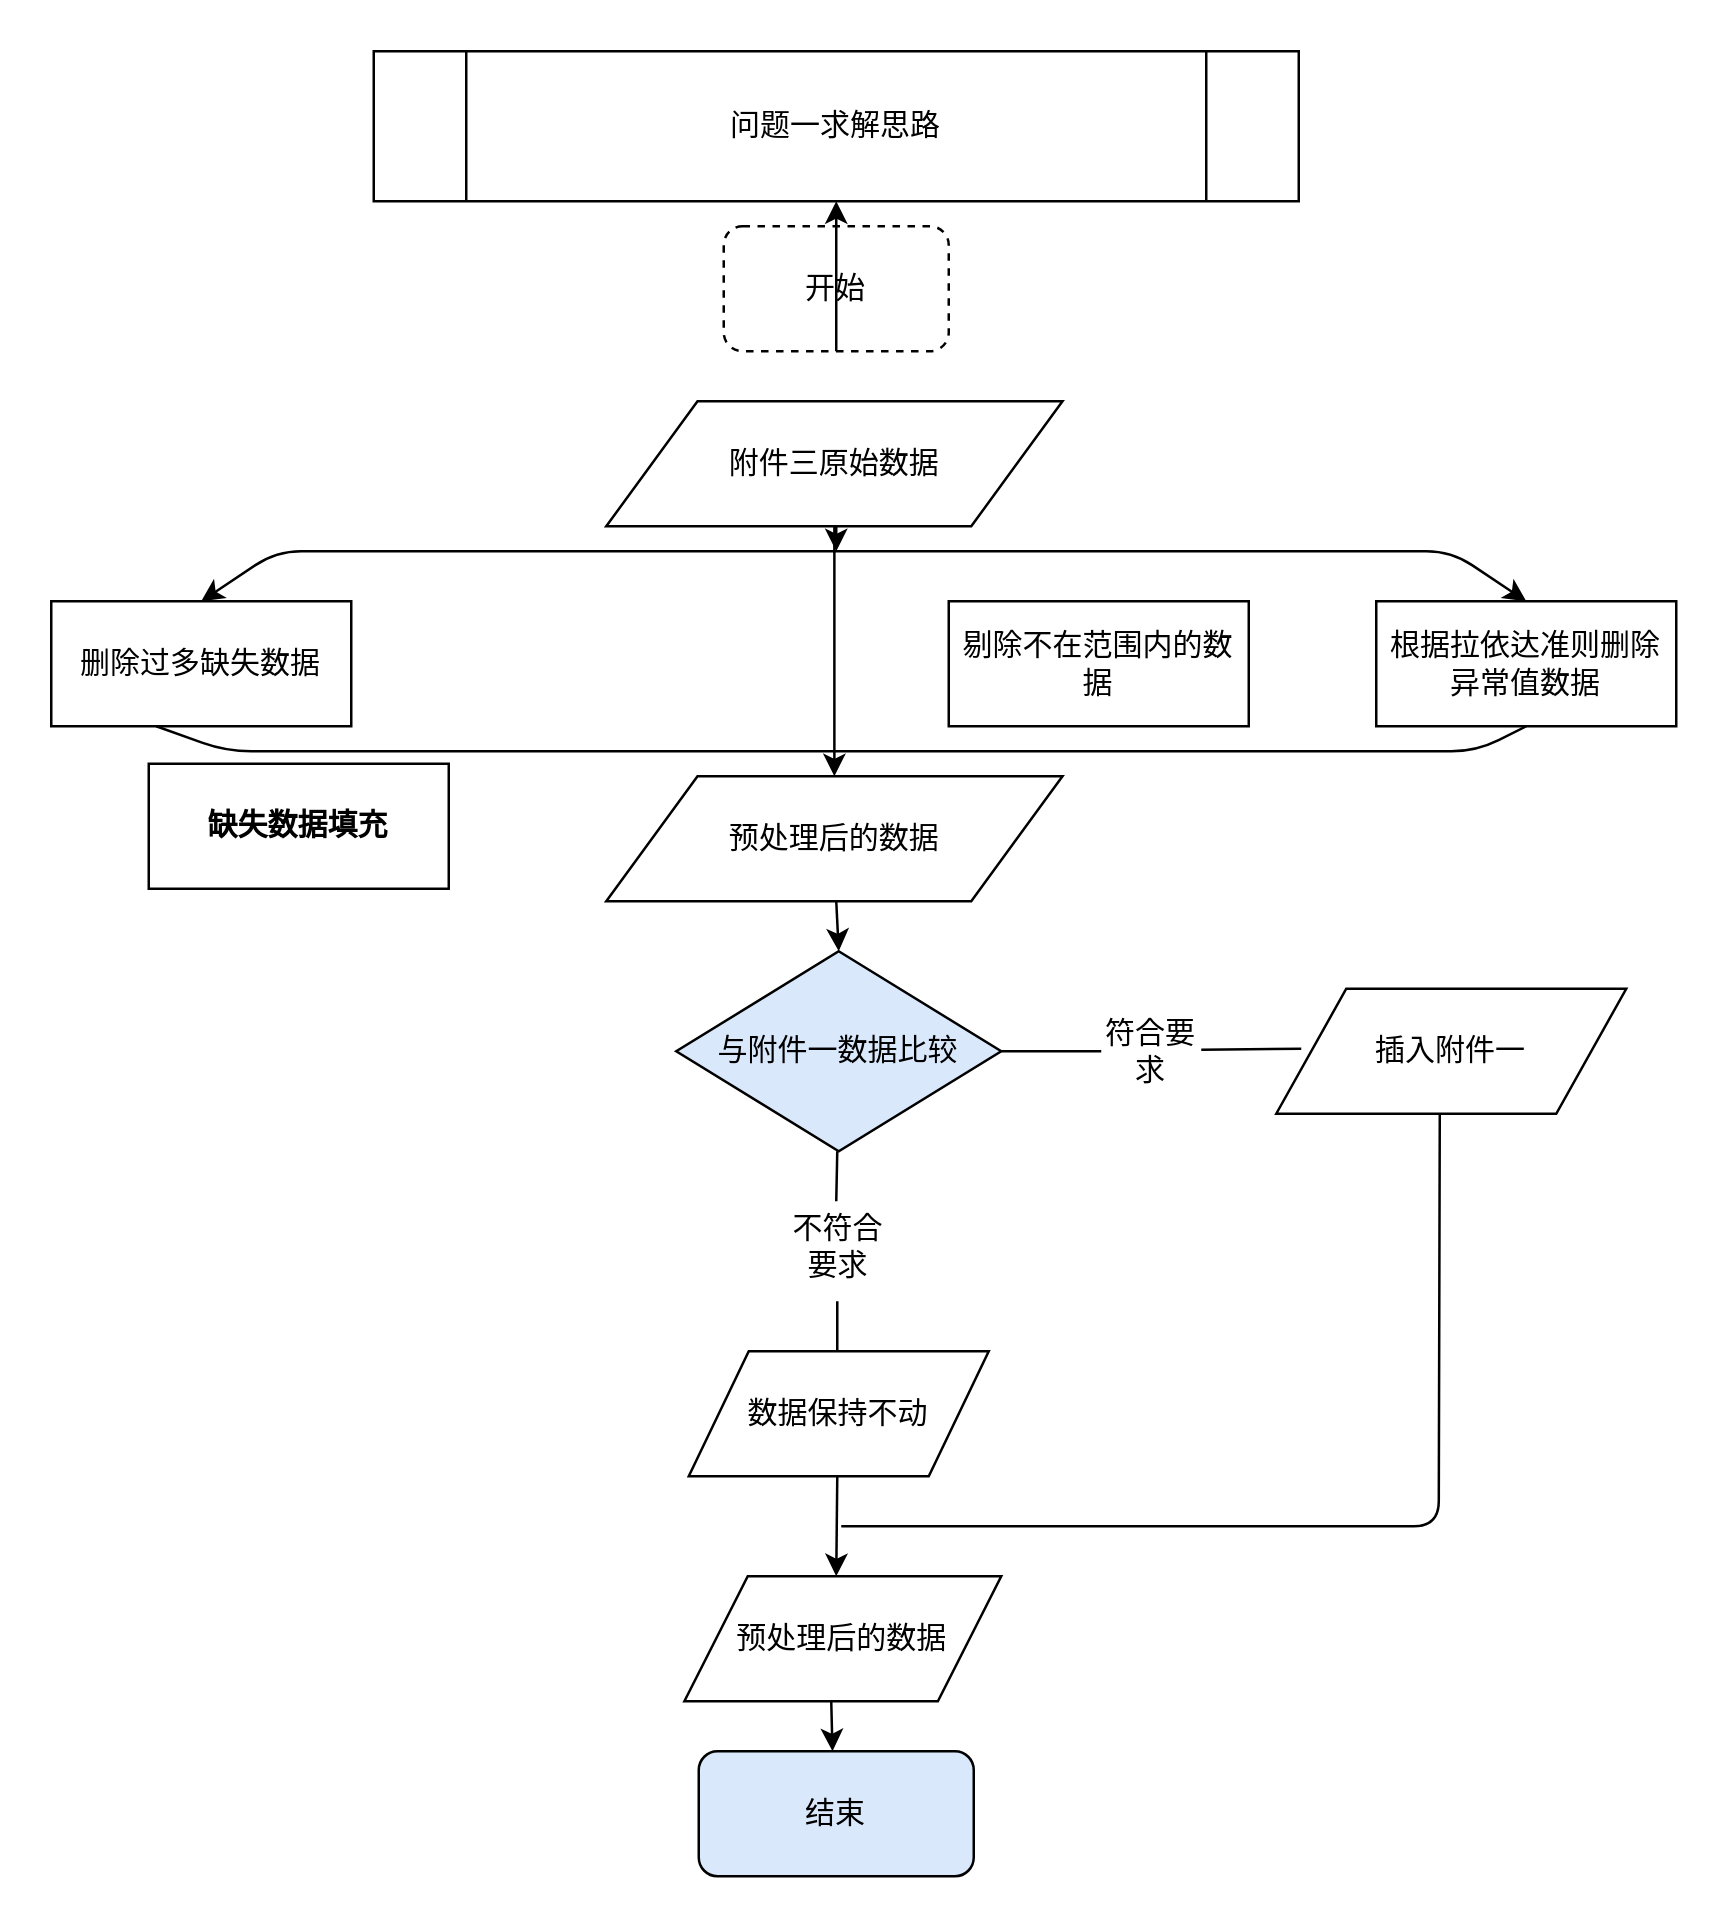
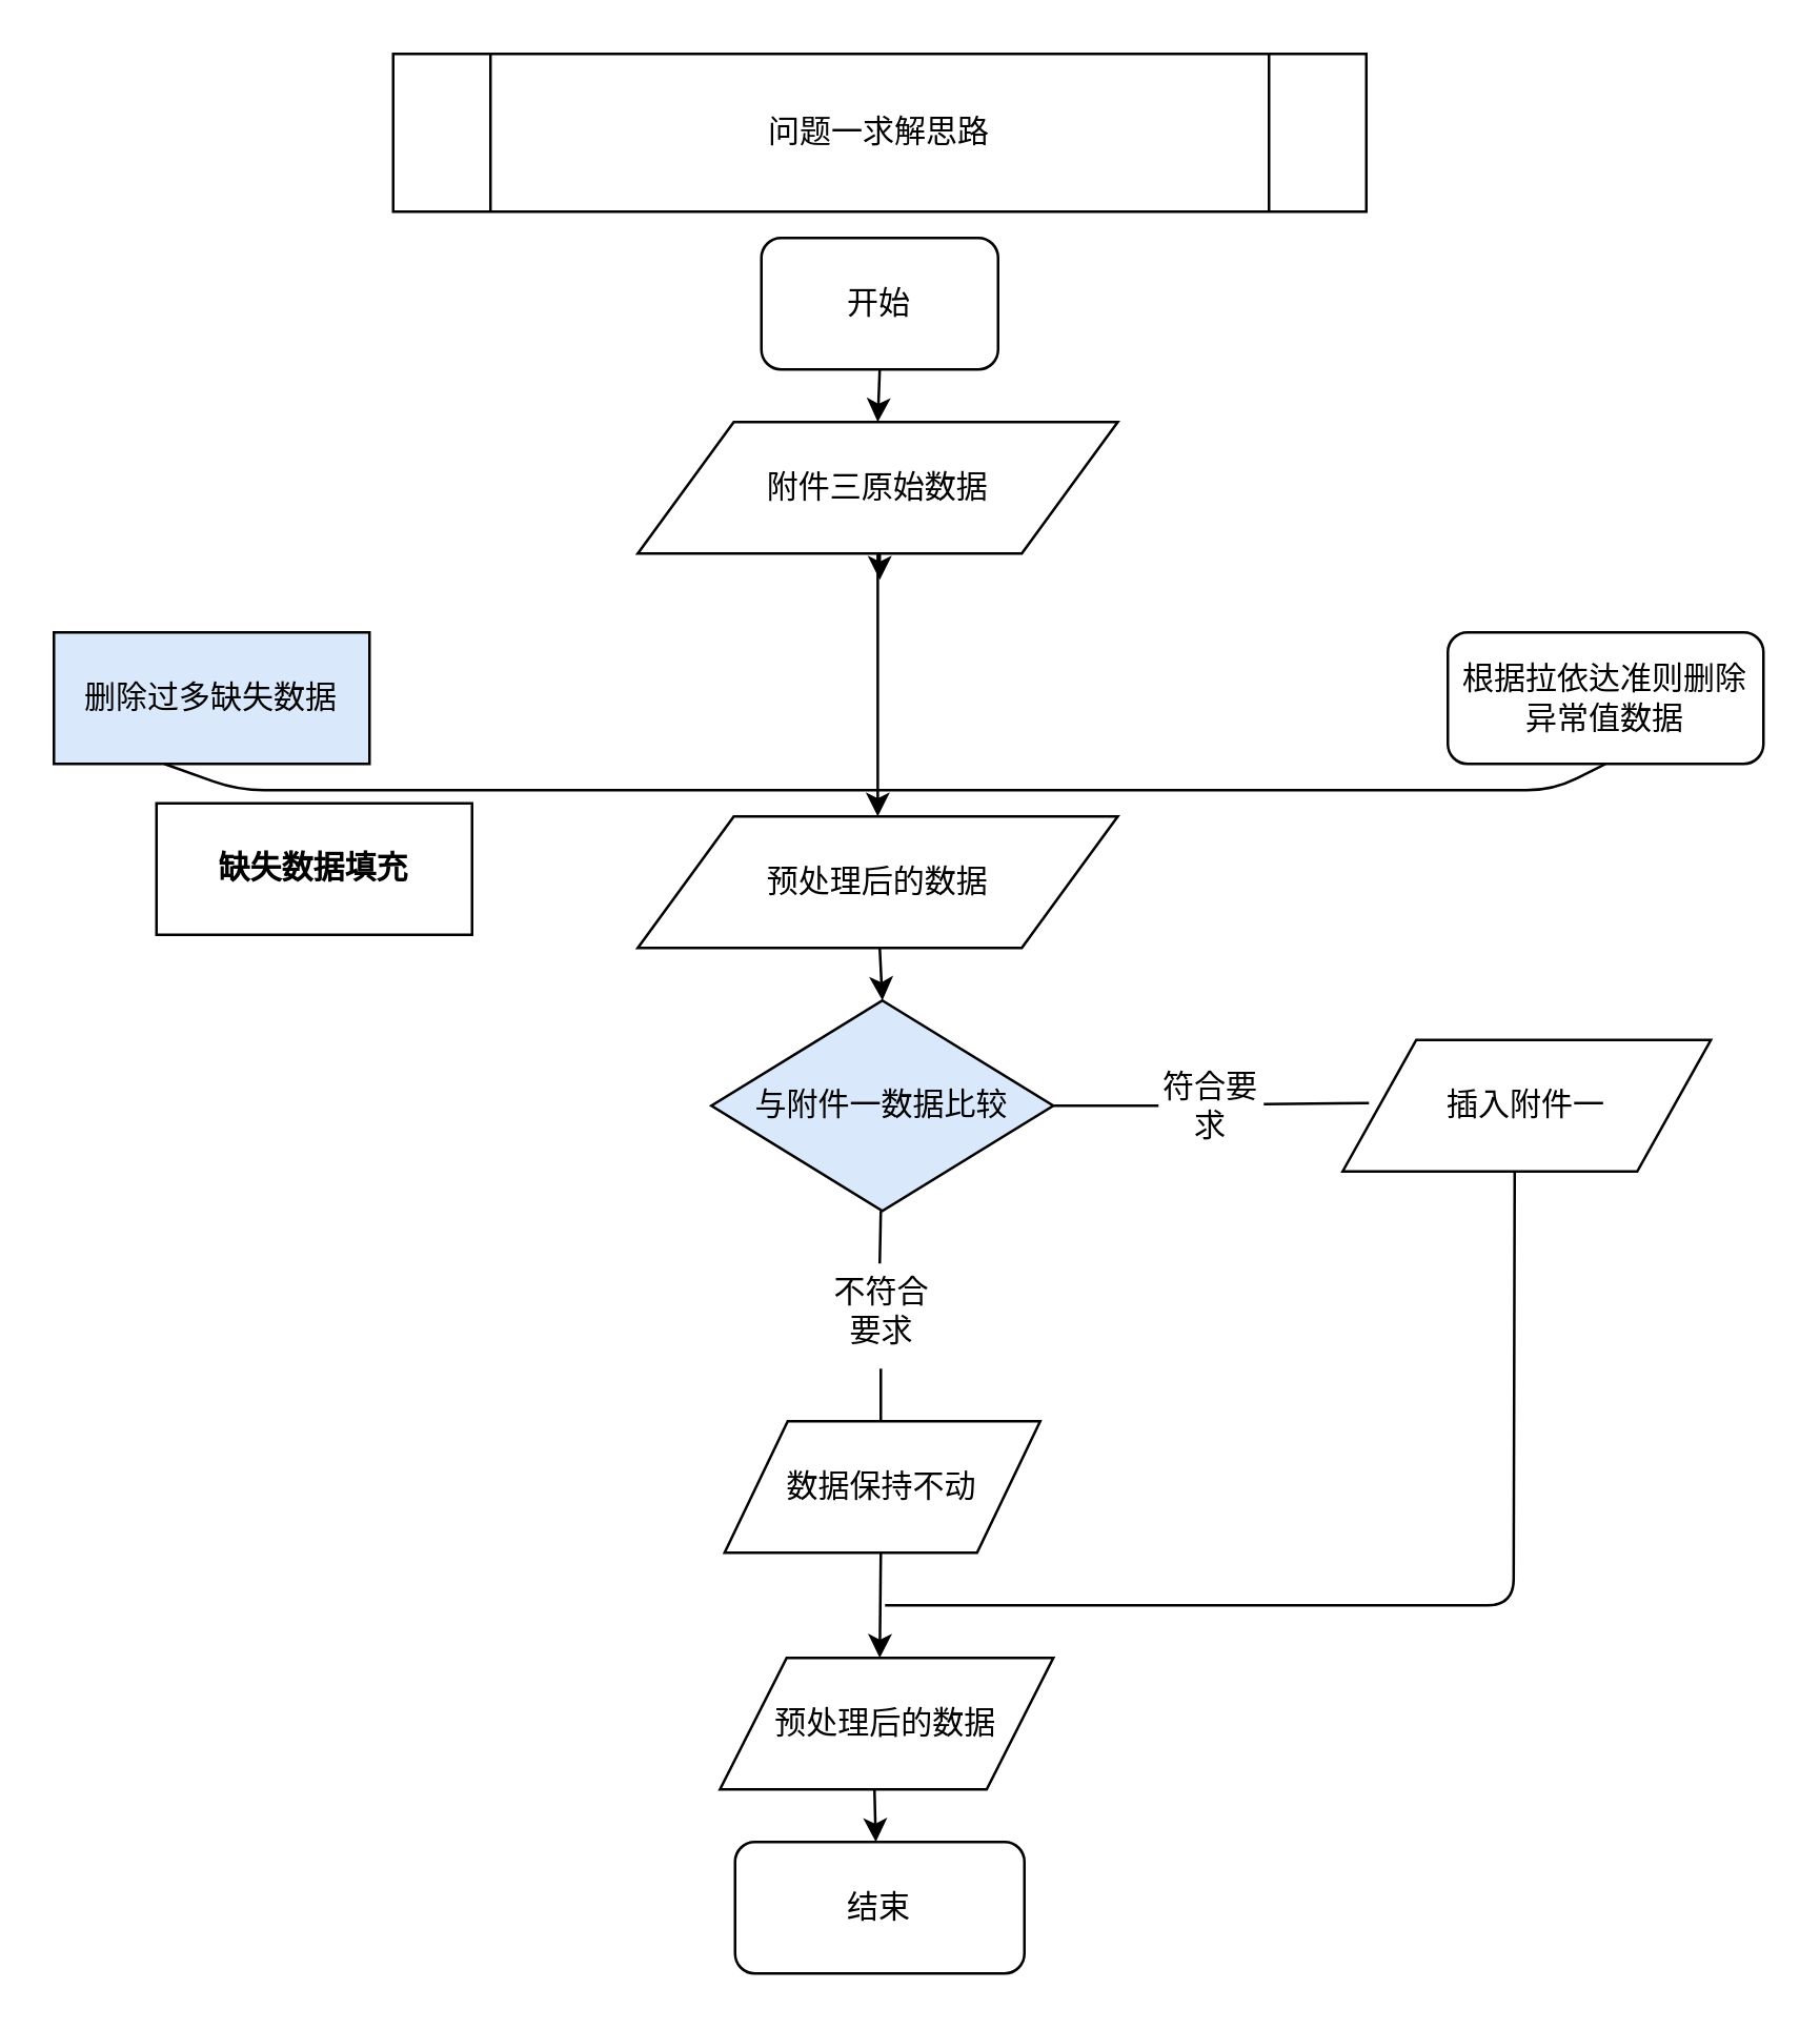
  <mxCell id="0" />
  <mxCell id="1" parent="0" />
  <mxCell id="2" value="问题一求解思路" style="shape=process;whiteSpace=wrap;html=1;backgroundOutline=1;" vertex="1" parent="1"><mxGeometry x="149" y="20" width="370" height="60" as="geometry" /></mxCell>
- <mxCell id="3" value="开始" style="rounded=1;whiteSpace=wrap;html=1;dashed=1;" vertex="1" parent="1"><mxGeometry x="289" y="90" width="90" height="50" as="geometry" /></mxCell>
+ <mxCell id="3" value="开始" style="rounded=1;whiteSpace=wrap;html=1;" vertex="1" parent="1"><mxGeometry x="289" y="90" width="90" height="50" as="geometry" /></mxCell>
  <mxCell id="4" value="" style="edgeStyle=orthogonalEdgeStyle;rounded=0;orthogonalLoop=1;jettySize=auto;html=1;" edge="1" parent="1" source="5" target="6"><mxGeometry relative="1" as="geometry" /></mxCell>
  <mxCell id="5" value="附件三原始数据" style="shape=parallelogram;perimeter=parallelogramPerimeter;whiteSpace=wrap;html=1;" vertex="1" parent="1"><mxGeometry x="242" y="160" width="182.5" height="50" as="geometry" /></mxCell>
  <mxCell id="6" value="预处理后的数据" style="shape=parallelogram;perimeter=parallelogramPerimeter;whiteSpace=wrap;html=1;" vertex="1" parent="1"><mxGeometry x="242" y="310" width="182.5" height="50" as="geometry" /></mxCell>
- <mxCell id="7" value="" style="endArrow=classic;html=1;exitX=0.5;exitY=1;exitDx=0;exitDy=0;" edge="1" parent="1" source="3" target="2"><mxGeometry width="50" height="50" relative="1" as="geometry"><mxPoint x="400" y="220" as="sourcePoint" /><mxPoint x="450" y="170" as="targetPoint" /></mxGeometry></mxCell>
- <mxCell id="8" value="删除过多缺失数据" style="rounded=0;whiteSpace=wrap;html=1;" vertex="1" parent="1"><mxGeometry x="20" y="240" width="120" height="50" as="geometry" /></mxCell>
+ <mxCell id="7" value="" style="endArrow=classic;html=1;exitX=0.5;exitY=1;exitDx=0;exitDy=0;entryX=0.5;entryY=0;entryDx=0;entryDy=0;" edge="1" parent="1" source="3" target="5"><mxGeometry width="50" height="50" relative="1" as="geometry"><mxPoint x="400" y="220" as="sourcePoint" /><mxPoint x="450" y="170" as="targetPoint" /></mxGeometry></mxCell>
+ <mxCell id="8" value="删除过多缺失数据" style="rounded=0;whiteSpace=wrap;html=1;fillColor=#dae8fc;" vertex="1" parent="1"><mxGeometry x="20" y="240" width="120" height="50" as="geometry" /></mxCell>
  <mxCell id="9" value="缺失数据填充" style="rounded=0;whiteSpace=wrap;html=1;fontStyle=1" vertex="1" parent="1"><mxGeometry x="59" y="305" width="120" height="50" as="geometry" /></mxCell>
- <mxCell id="10" value="剔除不在范围内的数据" style="rounded=0;whiteSpace=wrap;html=1;" vertex="1" parent="1"><mxGeometry x="379" y="240" width="120" height="50" as="geometry" /></mxCell>
- <mxCell id="11" value="根据拉依达准则删除异常值数据" style="rounded=0;whiteSpace=wrap;html=1;" vertex="1" parent="1"><mxGeometry x="550" y="240" width="120" height="50" as="geometry" /></mxCell>
- <mxCell id="12" value="" style="endArrow=classic;startArrow=classic;html=1;exitX=0.5;exitY=0;exitDx=0;exitDy=0;entryX=0.5;entryY=0;entryDx=0;entryDy=0;" edge="1" parent="1" source="8" target="11"><mxGeometry width="50" height="50" relative="1" as="geometry"><mxPoint x="439" y="210" as="sourcePoint" /><mxPoint x="519" y="190" as="targetPoint" /><Array as="points"><mxPoint x="110" y="220" /><mxPoint x="350" y="220" /><mxPoint x="580" y="220" /></Array></mxGeometry></mxCell>
+ <mxCell id="11" value="根据拉依达准则删除异常值数据" style="whiteSpace=wrap;html=1;rounded=1;" vertex="1" parent="1"><mxGeometry x="550" y="240" width="120" height="50" as="geometry" /></mxCell>
  <mxCell id="13" value="" style="endArrow=classic;html=1;" edge="1" parent="1"><mxGeometry width="50" height="50" relative="1" as="geometry"><mxPoint x="334" y="210" as="sourcePoint" /><mxPoint x="334" y="220" as="targetPoint" /></mxGeometry></mxCell>
  <mxCell id="14" value="" style="endArrow=none;html=1;entryX=0.5;entryY=1;entryDx=0;entryDy=0;" edge="1" parent="1" target="11"><mxGeometry width="50" height="50" relative="1" as="geometry"><mxPoint x="62" y="290" as="sourcePoint" /><mxPoint x="590" y="340" as="targetPoint" /><Array as="points"><mxPoint x="90" y="300" /><mxPoint x="590" y="300" /></Array></mxGeometry></mxCell>
  <mxCell id="15" value="与附件一数据比较" style="rhombus;whiteSpace=wrap;html=1;fillColor=#dae8fc;" vertex="1" parent="1"><mxGeometry x="270" y="380" width="130" height="80" as="geometry" /></mxCell>
  <mxCell id="16" value="" style="endArrow=classic;html=1;entryX=0.5;entryY=0;entryDx=0;entryDy=0;" edge="1" parent="1" target="15"><mxGeometry width="50" height="50" relative="1" as="geometry"><mxPoint x="334" y="360" as="sourcePoint" /><mxPoint x="332" y="380" as="targetPoint" /></mxGeometry></mxCell>
  <mxCell id="17" value="" style="endArrow=none;html=1;" edge="1" parent="1"><mxGeometry width="50" height="50" relative="1" as="geometry"><mxPoint x="334" y="480" as="sourcePoint" /><mxPoint x="334.41" y="460" as="targetPoint" /></mxGeometry></mxCell>
  <mxCell id="18" value="符合要求" style="text;html=1;strokeColor=none;fillColor=none;align=center;verticalAlign=middle;whiteSpace=wrap;rounded=0;" vertex="1" parent="1"><mxGeometry x="440" y="410" width="40" height="20" as="geometry" /></mxCell>
  <mxCell id="19" value="" style="endArrow=none;html=1;" edge="1" parent="1"><mxGeometry width="50" height="50" relative="1" as="geometry"><mxPoint x="400" y="420" as="sourcePoint" /><mxPoint x="440" y="420" as="targetPoint" /></mxGeometry></mxCell>
  <mxCell id="20" value="" style="endArrow=none;html=1;" edge="1" parent="1"><mxGeometry width="50" height="50" relative="1" as="geometry"><mxPoint x="480" y="419.41" as="sourcePoint" /><mxPoint x="520" y="419" as="targetPoint" /></mxGeometry></mxCell>
  <mxCell id="21" value="插入附件一" style="shape=parallelogram;perimeter=parallelogramPerimeter;whiteSpace=wrap;html=1;" vertex="1" parent="1"><mxGeometry x="510" y="395" width="140" height="50" as="geometry" /></mxCell>
  <mxCell id="22" value="不符合要求" style="text;html=1;strokeColor=none;fillColor=none;align=center;verticalAlign=middle;whiteSpace=wrap;rounded=0;" vertex="1" parent="1"><mxGeometry x="315" y="488" width="40" height="20" as="geometry" /></mxCell>
  <mxCell id="23" value="数据保持不动" style="shape=parallelogram;perimeter=parallelogramPerimeter;whiteSpace=wrap;html=1;" vertex="1" parent="1"><mxGeometry x="275" y="540" width="120" height="50" as="geometry" /></mxCell>
  <mxCell id="24" value="" style="endArrow=none;html=1;" edge="1" parent="1"><mxGeometry width="50" height="50" relative="1" as="geometry"><mxPoint x="334.41" y="540" as="sourcePoint" /><mxPoint x="334.41" y="520" as="targetPoint" /></mxGeometry></mxCell>
  <mxCell id="25" value="" style="endArrow=classic;html=1;" edge="1" parent="1"><mxGeometry width="50" height="50" relative="1" as="geometry"><mxPoint x="334.41" y="590" as="sourcePoint" /><mxPoint x="334" y="630" as="targetPoint" /></mxGeometry></mxCell>
  <mxCell id="26" value="" style="endArrow=none;html=1;" edge="1" parent="1"><mxGeometry width="50" height="50" relative="1" as="geometry"><mxPoint x="336" y="610" as="sourcePoint" /><mxPoint x="575.41" y="445" as="targetPoint" /><Array as="points"><mxPoint x="575" y="610" /></Array></mxGeometry></mxCell>
  <mxCell id="27" value="预处理后的数据" style="shape=parallelogram;perimeter=parallelogramPerimeter;whiteSpace=wrap;html=1;" vertex="1" parent="1"><mxGeometry x="273.25" y="630" width="126.75" height="50" as="geometry" /></mxCell>
- <mxCell id="28" value="结束" style="rounded=1;whiteSpace=wrap;html=1;fillColor=#dae8fc;" vertex="1" parent="1"><mxGeometry x="279" y="700" width="110" height="50" as="geometry" /></mxCell>
+ <mxCell id="28" value="结束" style="rounded=1;whiteSpace=wrap;html=1;" vertex="1" parent="1"><mxGeometry x="279" y="700" width="110" height="50" as="geometry" /></mxCell>
  <mxCell id="29" value="" style="endArrow=classic;html=1;" edge="1" parent="1"><mxGeometry width="50" height="50" relative="1" as="geometry"><mxPoint x="332" y="680" as="sourcePoint" /><mxPoint x="332.5" y="700" as="targetPoint" /></mxGeometry></mxCell>
